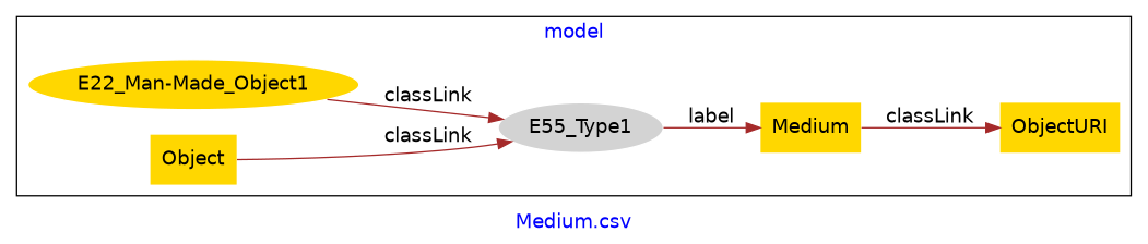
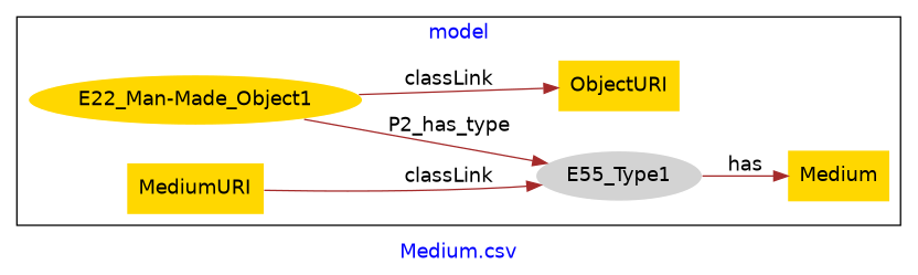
  digraph {
    fontcolor=blue
    fontname="DejaVu Sans"
    label="Medium.csv"
    rankdir=LR
    remincross=true
    node [fillcolor=gold fontname="DejaVu Sans" style=filled shape=plaintext]
    edge [color=brown fontcolor=black fontname="DejaVu Sans"]
    n1 [color=white label="E22_Man-Made_Object1" shape=""]
    n2 [color=white fillcolor=lightgray label=E55_Type1 shape=""]
-   n3 [label=Object]
+   n3 [label=MediumURI]
    n4 [label=Medium]
    n5 [label=ObjectURI]
    subgraph cluster_1 {
      label=model
      n1
      n2
      n3
      n4
      n5
    }
-   n1 -> n2 [label=classLink]
-   n4 -> n5 [label=classLink]
-   n2 -> n4 [label=label]
+   n1 -> n2 [label=P2_has_type]
+   n1 -> n5 [label=classLink]
+   n2 -> n4 [label=has]
    n3 -> n2 [label=classLink]
  }
